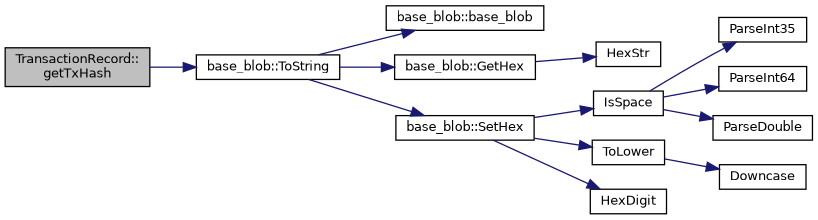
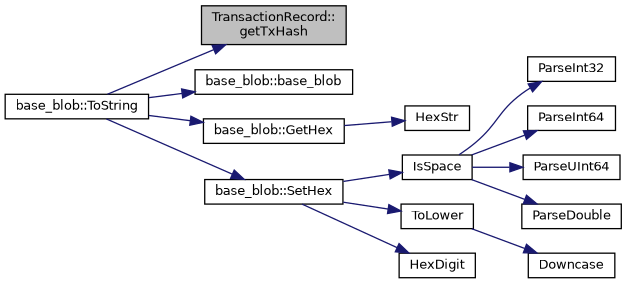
  digraph {
    rankdir=LR
    node [color=black fillcolor=white fontname=Helvetica fontsize=10 shape=record style=filled]
    edge [color=midnightblue fontname=Helvetica fontsize=10 labelfontname=Helvetica labelfontsize=10 style=solid]
    n1 [fillcolor=grey75 fontcolor=black height=0.2 label="TransactionRecord::\lgetTxHash" width=0.4]
    n2 [height=0.2 label="base_blob::ToString" width=0.4]
    n3 [height=0.2 label="base_blob::base_blob" width=0.4]
    n4 [height=0.2 label="base_blob::GetHex" width=0.4]
    n5 [height=0.2 label="base_blob::SetHex" width=0.4]
    n6 [height=0.2 label=HexStr width=0.4]
    n7 [height=0.2 label=IsSpace width=0.4]
    n8 [height=0.2 label=ToLower width=0.4]
    n9 [height=0.2 label=HexDigit width=0.4]
-   n10 [height=0.2 label=ParseInt35 width=0.4]
+   n10 [height=0.2 label=ParseInt32 width=0.4]
    n11 [height=0.2 label=ParseInt64 width=0.4]
+   n12 [height=0.2 label=ParseUInt64 width=0.4]
    n13 [height=0.2 label=ParseDouble width=0.4]
    n14 [height=0.2 label=Downcase width=0.4]
-   n1 -> n2
+   n2 -> n1
    n2 -> n3
    n2 -> n4
    n2 -> n5
    n4 -> n6
    n5 -> n7
    n5 -> n8
    n5 -> n9
    n7 -> n10
    n7 -> n11
+   n7 -> n12
    n7 -> n13
    n8 -> n14
  }
